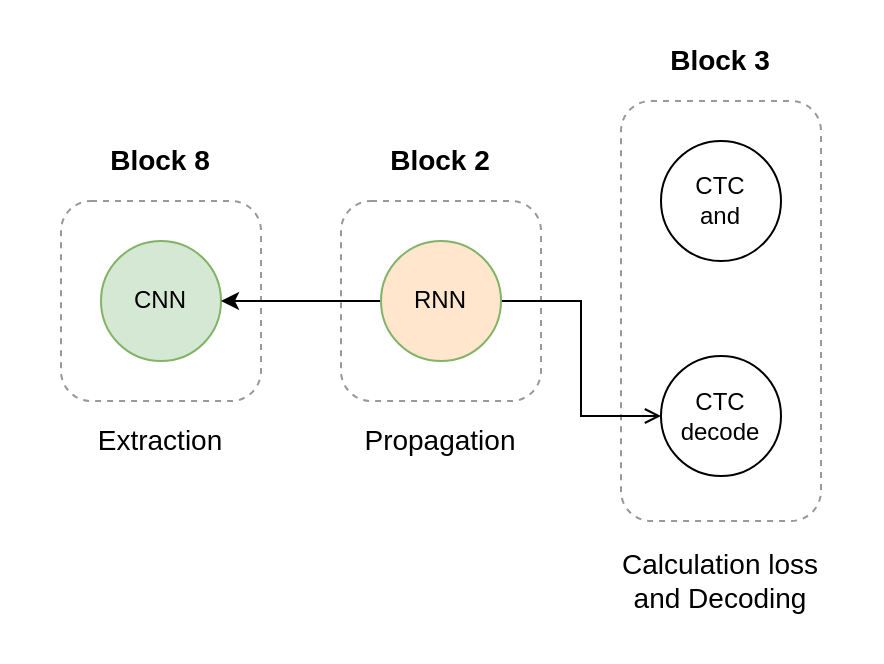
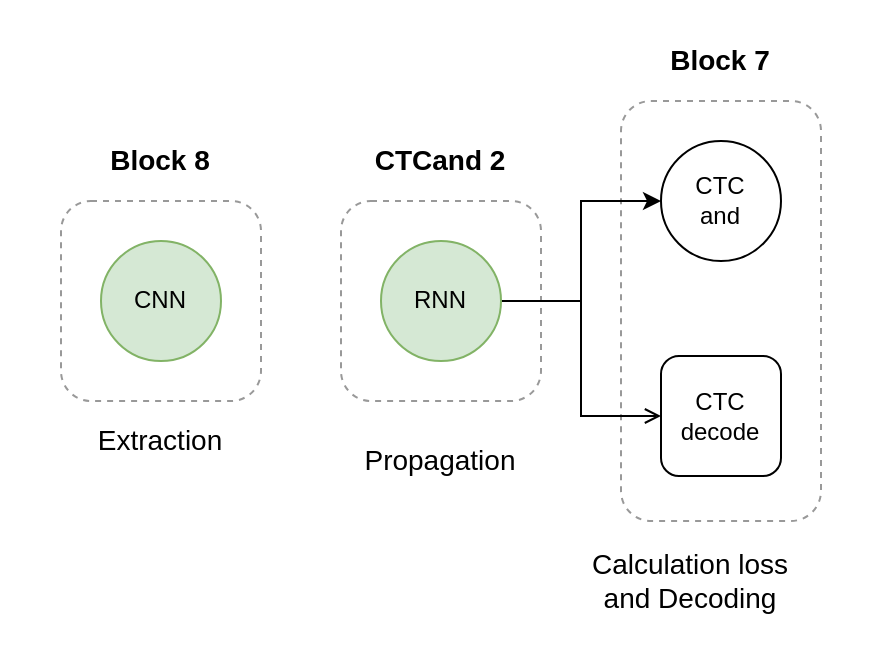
  <mxCell id="0" />
  <mxCell id="1" parent="0" />
  <mxCell id="2" value="" style="rounded=1;whiteSpace=wrap;html=1;fillColor=none;dashed=1;strokeColor=#999999;" parent="1" vertex="1"><mxGeometry x="170" y="100" width="100" height="100" as="geometry" /></mxCell>
  <mxCell id="3" value="" style="rounded=1;whiteSpace=wrap;html=1;fillColor=none;dashed=1;strokeColor=#999999;" parent="1" vertex="1"><mxGeometry x="310" y="50" width="100" height="210" as="geometry" /></mxCell>
  <mxCell id="4" value="" style="rounded=1;whiteSpace=wrap;html=1;fillColor=none;dashed=1;strokeColor=#999999;" parent="1" vertex="1"><mxGeometry x="30" y="100" width="100" height="100" as="geometry" /></mxCell>
  <mxCell id="5" value="&lt;span style=&quot;font-weight: normal; font-size: 12px;&quot;&gt;&lt;font style=&quot;font-size: 12px;&quot;&gt;CNN&lt;/font&gt;&lt;/span&gt;" style="ellipse;whiteSpace=wrap;html=1;aspect=fixed;fontStyle=1;fontSize=12;fillColor=#d5e8d4;strokeColor=#82b366;" parent="1" vertex="1"><mxGeometry x="50" y="120" width="60" height="60" as="geometry" /></mxCell>
- <mxCell id="6" value="" style="edgeStyle=orthogonalEdgeStyle;rounded=0;orthogonalLoop=1;jettySize=auto;html=1;" parent="1" source="8" target="5" edge="1"><mxGeometry relative="1" as="geometry" /></mxCell>
+ <mxCell id="6" value="" style="edgeStyle=orthogonalEdgeStyle;rounded=0;orthogonalLoop=1;jettySize=auto;html=1;" parent="1" source="8" target="10" edge="1"><mxGeometry relative="1" as="geometry" /></mxCell>
  <mxCell id="7" value="" style="edgeStyle=orthogonalEdgeStyle;rounded=0;orthogonalLoop=1;jettySize=auto;html=1;endArrow=open;" parent="1" source="8" target="9" edge="1"><mxGeometry relative="1" as="geometry" /></mxCell>
- <mxCell id="8" value="&lt;span style=&quot;font-weight: normal; font-size: 12px;&quot;&gt;&lt;font style=&quot;font-size: 12px;&quot;&gt;RNN&lt;/font&gt;&lt;/span&gt;" style="ellipse;whiteSpace=wrap;html=1;aspect=fixed;fontStyle=1;fontSize=12;fillColor=#ffe6cc;strokeColor=#82b366;" parent="1" vertex="1"><mxGeometry x="190" y="120" width="60" height="60" as="geometry" /></mxCell>
- <mxCell id="9" value="&lt;span style=&quot;font-weight: normal&quot;&gt;&lt;font style=&quot;font-size: 12px&quot;&gt;CTC&lt;br&gt;decode&lt;/font&gt;&lt;/span&gt;" style="ellipse;whiteSpace=wrap;html=1;aspect=fixed;fontStyle=1" parent="1" vertex="1"><mxGeometry x="330" y="177.5" width="60" height="60" as="geometry" /></mxCell>
+ <mxCell id="8" value="&lt;span style=&quot;font-weight: normal; font-size: 12px;&quot;&gt;&lt;font style=&quot;font-size: 12px;&quot;&gt;RNN&lt;/font&gt;&lt;/span&gt;" style="ellipse;whiteSpace=wrap;html=1;aspect=fixed;fontStyle=1;fontSize=12;fillColor=#d5e8d4;strokeColor=#82b366;" parent="1" vertex="1"><mxGeometry x="190" y="120" width="60" height="60" as="geometry" /></mxCell>
+ <mxCell id="9" value="&lt;span style=&quot;font-weight: normal&quot;&gt;&lt;font style=&quot;font-size: 12px&quot;&gt;CTC&lt;br&gt;decode&lt;/font&gt;&lt;/span&gt;" style="whiteSpace=wrap;html=1;aspect=fixed;fontStyle=1;rounded=1;" parent="1" vertex="1"><mxGeometry x="330" y="177.5" width="60" height="60" as="geometry" /></mxCell>
  <mxCell id="10" value="&lt;span style=&quot;font-weight: normal; font-size: 12px;&quot;&gt;&lt;font style=&quot;font-size: 12px;&quot;&gt;CTC&lt;br style=&quot;font-size: 12px;&quot;&gt;and&lt;/font&gt;&lt;/span&gt;" style="ellipse;whiteSpace=wrap;html=1;aspect=fixed;fontStyle=1;fontSize=12;" parent="1" vertex="1"><mxGeometry x="330" y="70" width="60" height="60" as="geometry" /></mxCell>
  <mxCell id="11" value="Block 8" style="text;html=1;strokeColor=none;fillColor=none;align=center;verticalAlign=middle;whiteSpace=wrap;rounded=0;dashed=1;fontStyle=1;fontSize=14;" parent="1" vertex="1"><mxGeometry x="20" y="70" width="120" height="20" as="geometry" /></mxCell>
- <mxCell id="12" value="Block 2&lt;br style=&quot;font-size: 14px;&quot;&gt;" style="text;html=1;strokeColor=none;fillColor=none;align=center;verticalAlign=middle;whiteSpace=wrap;rounded=0;dashed=1;fontStyle=1;fontSize=14;" parent="1" vertex="1"><mxGeometry x="160" y="70" width="120" height="20" as="geometry" /></mxCell>
- <mxCell id="13" value="Block 3&lt;br style=&quot;font-size: 14px;&quot;&gt;" style="text;html=1;strokeColor=none;fillColor=none;align=center;verticalAlign=middle;whiteSpace=wrap;rounded=0;dashed=1;fontStyle=1;fontSize=14;" parent="1" vertex="1"><mxGeometry x="300" y="20" width="120" height="20" as="geometry" /></mxCell>
+ <mxCell id="12" value="CTCand 2&lt;br style=&quot;font-size: 14px;&quot;&gt;" style="text;html=1;strokeColor=none;fillColor=none;align=center;verticalAlign=middle;whiteSpace=wrap;rounded=0;dashed=1;fontStyle=1;fontSize=14;" parent="1" vertex="1"><mxGeometry x="160" y="70" width="120" height="20" as="geometry" /></mxCell>
+ <mxCell id="13" value="Block 7&lt;br style=&quot;font-size: 14px;&quot;&gt;" style="text;html=1;strokeColor=none;fillColor=none;align=center;verticalAlign=middle;whiteSpace=wrap;rounded=0;dashed=1;fontStyle=1;fontSize=14;" parent="1" vertex="1"><mxGeometry x="300" y="20" width="120" height="20" as="geometry" /></mxCell>
  <mxCell id="14" value="&lt;font style=&quot;font-size: 14px&quot;&gt;Extraction&lt;/font&gt;" style="text;html=1;strokeColor=none;fillColor=none;align=center;verticalAlign=middle;whiteSpace=wrap;rounded=0;dashed=1;" parent="1" vertex="1"><mxGeometry x="20" y="200" width="120" height="40" as="geometry" /></mxCell>
- <mxCell id="15" value="&lt;font style=&quot;font-size: 14px&quot;&gt;Propagation&lt;/font&gt;" style="text;html=1;strokeColor=none;fillColor=none;align=center;verticalAlign=middle;whiteSpace=wrap;rounded=0;dashed=1;" parent="1" vertex="1"><mxGeometry x="160" y="200" width="120" height="40" as="geometry" /></mxCell>
- <mxCell id="16" value="&lt;font style=&quot;font-size: 14px&quot;&gt;Calculation loss and Decoding&lt;/font&gt;" style="text;html=1;strokeColor=none;fillColor=none;align=center;verticalAlign=middle;whiteSpace=wrap;rounded=0;dashed=1;" parent="1" vertex="1"><mxGeometry x="300" y="270" width="120" height="40" as="geometry" /></mxCell>
+ <mxCell id="15" value="&lt;font style=&quot;font-size: 14px&quot;&gt;Propagation&lt;/font&gt;" style="text;html=1;strokeColor=none;fillColor=none;align=center;verticalAlign=middle;whiteSpace=wrap;rounded=0;dashed=1;" parent="1" vertex="1"><mxGeometry x="160" y="210" width="120" height="40" as="geometry" /></mxCell>
+ <mxCell id="16" value="&lt;font style=&quot;font-size: 14px&quot;&gt;Calculation loss and Decoding&lt;/font&gt;" style="text;html=1;strokeColor=none;fillColor=none;align=center;verticalAlign=middle;whiteSpace=wrap;rounded=0;dashed=1;" parent="1" vertex="1"><mxGeometry x="285" y="270" width="120" height="40" as="geometry" /></mxCell>
